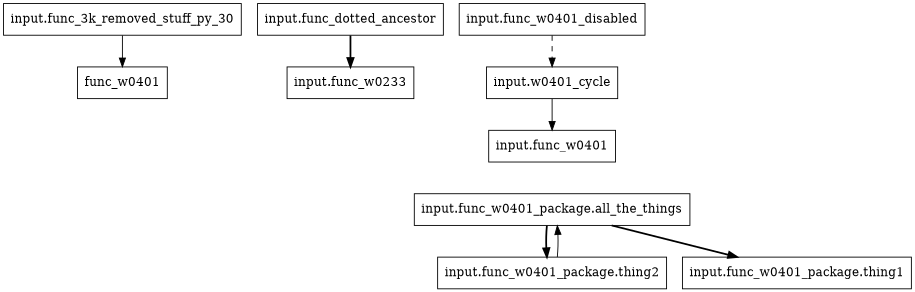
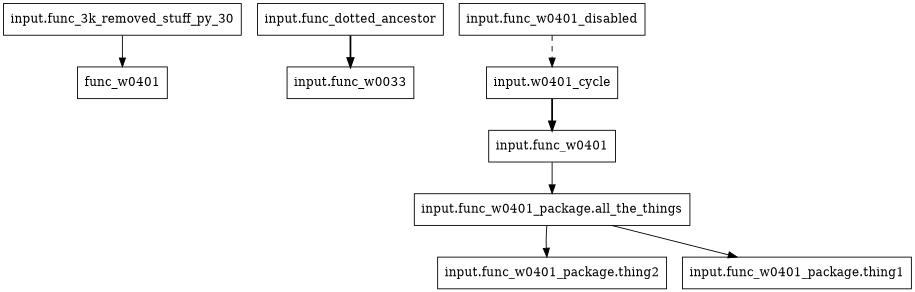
  digraph {
    rankdir=TB
    node [shape=box]
    edge [style=solid]
    "input.func_3k_removed_stuff_py_30"
    func_w0401
    "input.func_dotted_ancestor"
-   "input.func_w0233"
+   "input.func_w0233" [label="input.func_w0033"]
    "input.w0401_cycle"
    "input.func_w0401"
    "input.func_w0401_package.all_the_things"
    "input.func_w0401_package.thing2"
    "input.func_w0401_package.thing1"
    "input.func_w0401_disabled"
    "input.func_3k_removed_stuff_py_30" -> func_w0401
    "input.func_dotted_ancestor" -> "input.func_w0233" [style=bold]
-   "input.w0401_cycle" -> "input.func_w0401"
-   "input.func_w0401_package.all_the_things" -> "input.func_w0401_package.thing2" [style=bold]
-   "input.func_w0401_package.all_the_things" -> "input.func_w0401_package.thing1" [style=bold]
-   "input.func_w0401_package.thing2" -> "input.func_w0401_package.all_the_things"
+   "input.w0401_cycle" -> "input.func_w0401" [style=bold]
+   "input.func_w0401_package.all_the_things" -> "input.func_w0401_package.thing2"
+   "input.func_w0401_package.all_the_things" -> "input.func_w0401_package.thing1"
+   "input.func_w0401" -> "input.func_w0401_package.all_the_things"
    "input.func_w0401_disabled" -> "input.w0401_cycle" [style=dashed]
  }
